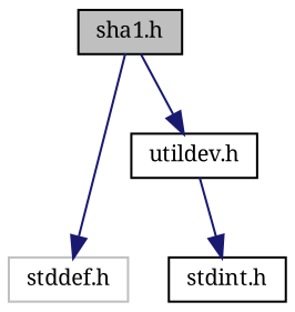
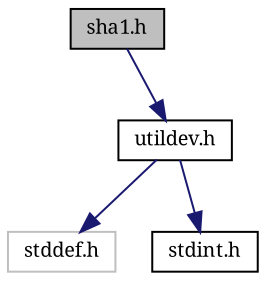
  digraph {
    fontname="Noto Serif"
    node [color=black fontname="Noto Serif" fontsize=10 shape=record]
    edge [color=midnightblue fontname="Noto Serif" fontsize=10 labelfontname=Helvetica labelfontsize=10 style=solid]
    n1 [fillcolor=grey75 fontcolor=black height=0.2 label="sha1.h" style=filled width=0.4]
    n2 [height=0.2 label="utildev.h" width=0.4]
    n3 [color=grey75 height=0.2 label="stddef.h" width=0.4]
    n4 [height=0.2 label="stdint.h" width=0.4]
    n1 -> n2
-   n1 -> n3
+   n2 -> n3
    n2 -> n4
  }
